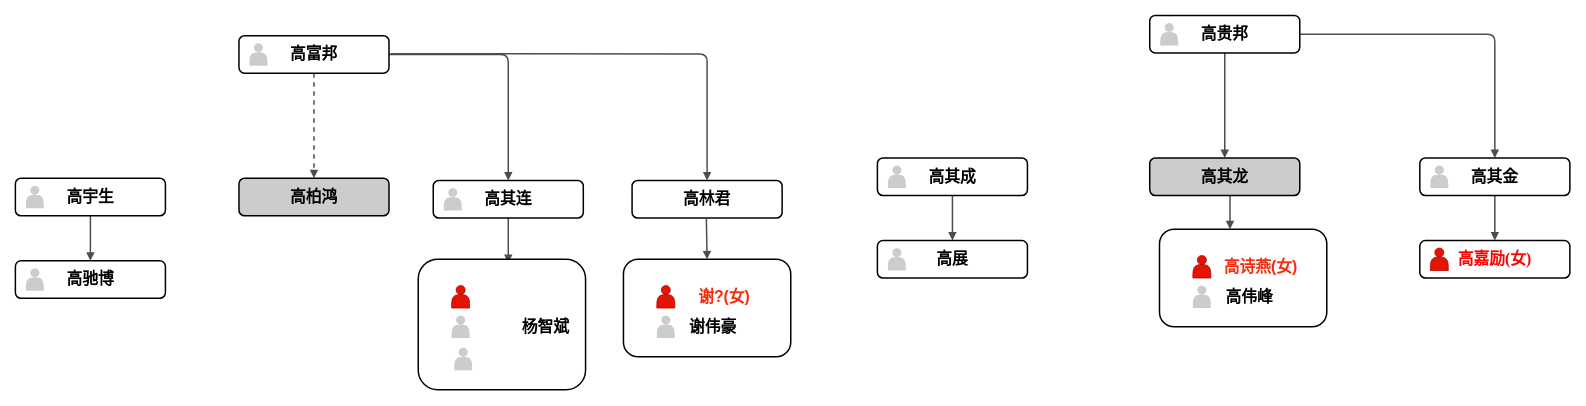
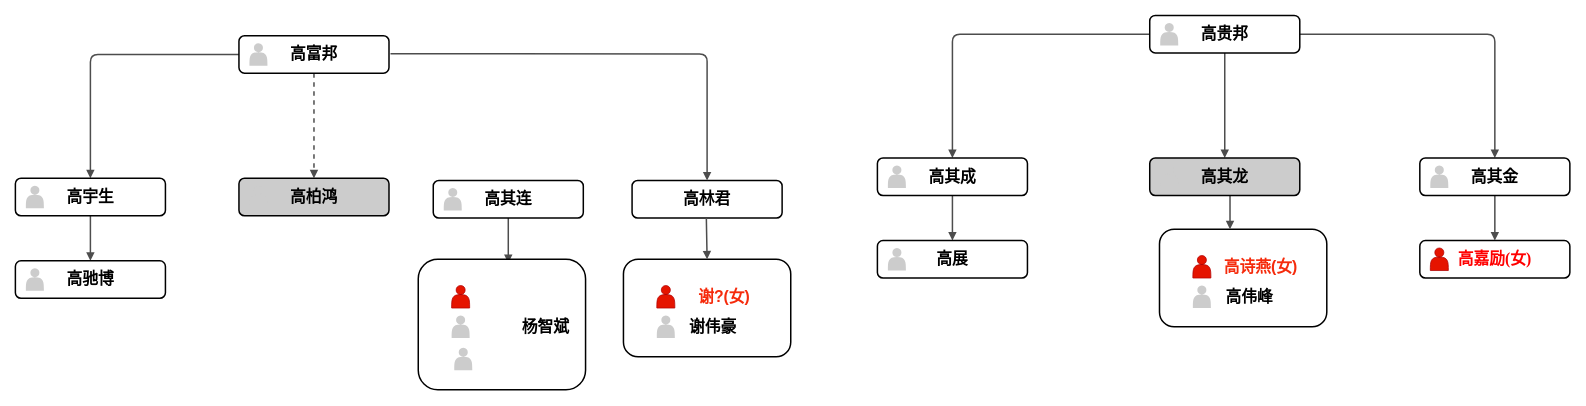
  <mxCell id="0" />
  <mxCell id="1" parent="0" />
  <mxCell id="2" value="" style="whiteSpace=wrap;html=1;rounded=1;shadow=0;comic=0;strokeWidth=2;fontFamily=Verdana;align=center;fontSize=21;" parent="1" vertex="1"><mxGeometry x="1545" y="305" width="223" height="130" as="geometry" /></mxCell>
  <mxCell id="3" value="" style="edgeStyle=orthogonalEdgeStyle;rounded=1;html=1;labelBackgroundColor=none;endArrow=block;endFill=1;strokeColor=#4D4D4D;strokeWidth=2;fontFamily=Verdana;fontSize=21;fontStyle=1" parent="1" source="13" target="11" edge="1"><mxGeometry relative="1" as="geometry" /></mxCell>
+ <mxCell id="4" value="" style="edgeStyle=orthogonalEdgeStyle;rounded=1;html=1;labelBackgroundColor=none;endArrow=block;endFill=1;strokeColor=#4D4D4D;strokeWidth=2;fontFamily=Verdana;fontSize=21;fontStyle=1;entryX=0.5;entryY=0;entryDx=0;entryDy=0;" parent="1" source="13" target="9" edge="1"><mxGeometry relative="1" as="geometry"><mxPoint x="1271" y="90" as="targetPoint" /></mxGeometry></mxCell>
  <mxCell id="5" value="" style="edgeStyle=orthogonalEdgeStyle;rounded=1;html=1;labelBackgroundColor=none;endArrow=block;endFill=1;strokeColor=#4D4D4D;strokeWidth=2;fontFamily=Verdana;fontSize=21;fontStyle=1;entryX=0.5;entryY=0;entryDx=0;entryDy=0;" parent="1" source="13" target="15" edge="1"><mxGeometry relative="1" as="geometry"><mxPoint x="1992" y="90" as="targetPoint" /></mxGeometry></mxCell>
  <mxCell id="6" value="" style="edgeStyle=orthogonalEdgeStyle;rounded=1;html=1;labelBackgroundColor=none;endArrow=block;endFill=1;strokeColor=#4D4D4D;strokeWidth=2;fontFamily=Verdana;fontSize=21;" parent="1" source="15" edge="1"><mxGeometry relative="1" as="geometry"><mxPoint x="1992" y="320" as="targetPoint" /></mxGeometry></mxCell>
  <mxCell id="7" value="" style="edgeStyle=elbowEdgeStyle;rounded=1;html=1;labelBackgroundColor=none;endArrow=block;endFill=1;strokeColor=#4D4D4D;strokeWidth=2;fontFamily=Verdana;fontSize=21;" parent="1" source="11" target="2" edge="1"><mxGeometry relative="1" as="geometry" /></mxCell>
  <mxCell id="8" value="" style="edgeStyle=elbowEdgeStyle;rounded=1;html=1;labelBackgroundColor=none;endArrow=block;endFill=1;strokeColor=#4D4D4D;strokeWidth=2;fontFamily=Verdana;fontSize=21;" parent="1" source="9" edge="1"><mxGeometry relative="1" as="geometry"><mxPoint x="1269" y="320" as="targetPoint" /></mxGeometry></mxCell>
  <mxCell id="9" value="高其成" style="whiteSpace=wrap;html=1;rounded=1;shadow=0;comic=0;strokeWidth=2;fontFamily=Verdana;align=center;fontSize=21;fontStyle=1" parent="1" vertex="1"><mxGeometry x="1169" y="210" width="200" height="50" as="geometry" /></mxCell>
  <mxCell id="10" value="" style="shape=actor;whiteSpace=wrap;html=1;rounded=0;shadow=0;comic=0;strokeWidth=1;fillColor=#CCCCCC;fontFamily=Verdana;align=center;strokeColor=none;fontSize=21;fontStyle=1" parent="1" vertex="1"><mxGeometry x="1183" y="220" width="24" height="30" as="geometry" /></mxCell>
  <mxCell id="11" value="高其龙" style="whiteSpace=wrap;html=1;rounded=1;shadow=0;comic=0;strokeWidth=2;fontFamily=Verdana;align=center;fontSize=21;fontStyle=1;fillColor=#cccccc;" parent="1" vertex="1"><mxGeometry x="1532" y="210" width="200" height="50" as="geometry" /></mxCell>
  <mxCell id="12" value="" style="shape=actor;whiteSpace=wrap;html=1;rounded=0;shadow=0;comic=0;strokeWidth=1;fillColor=#CCCCCC;fontFamily=Verdana;align=center;strokeColor=none;fontSize=21;fontStyle=1" parent="1" vertex="1"><mxGeometry x="1546" y="220" width="24" height="30" as="geometry" /></mxCell>
  <mxCell id="13" value="高贵邦" style="whiteSpace=wrap;html=1;rounded=1;shadow=0;comic=0;strokeWidth=2;fontFamily=Verdana;align=center;fontSize=21;fontStyle=1" parent="1" vertex="1"><mxGeometry x="1532" y="20" width="200" height="50" as="geometry" /></mxCell>
  <mxCell id="14" value="" style="shape=actor;whiteSpace=wrap;html=1;rounded=0;shadow=0;comic=0;strokeWidth=1;fillColor=#CCCCCC;fontFamily=Verdana;align=center;strokeColor=none;fontSize=21;fontStyle=1" parent="1" vertex="1"><mxGeometry x="1546" y="30" width="24" height="30" as="geometry" /></mxCell>
  <mxCell id="15" value="高其金&lt;br style=&quot;font-size: 21px;&quot;&gt;" style="whiteSpace=wrap;html=1;rounded=1;shadow=0;comic=0;strokeWidth=2;fontFamily=Verdana;align=center;fontSize=21;fontStyle=1" parent="1" vertex="1"><mxGeometry x="1892" y="210" width="200" height="50" as="geometry" /></mxCell>
  <mxCell id="16" value="" style="shape=actor;whiteSpace=wrap;html=1;rounded=0;shadow=0;comic=0;strokeWidth=1;fillColor=#CCCCCC;fontFamily=Verdana;align=center;strokeColor=none;fontSize=21;fontStyle=1" parent="1" vertex="1"><mxGeometry x="1906" y="220" width="24" height="30" as="geometry" /></mxCell>
  <mxCell id="17" value="高展" style="whiteSpace=wrap;html=1;rounded=1;shadow=0;comic=0;strokeWidth=2;fontFamily=Verdana;align=center;fontSize=21;fontStyle=1" parent="1" vertex="1"><mxGeometry x="1169" y="320" width="200" height="50" as="geometry" /></mxCell>
  <mxCell id="18" value="" style="shape=actor;whiteSpace=wrap;html=1;rounded=0;shadow=0;comic=0;strokeWidth=1;fillColor=#CCCCCC;fontFamily=Verdana;align=center;strokeColor=none;fontSize=21;fontStyle=1" parent="1" vertex="1"><mxGeometry x="1183" y="330" width="24" height="30" as="geometry" /></mxCell>
  <mxCell id="19" value="&lt;font color=&quot;#ff0000&quot;&gt;高嘉励(女)&lt;/font&gt;" style="whiteSpace=wrap;html=1;rounded=1;shadow=0;comic=0;strokeWidth=2;fontFamily=Verdana;align=center;fontSize=21;fontStyle=1" parent="1" vertex="1"><mxGeometry x="1892" y="320" width="200" height="50" as="geometry" /></mxCell>
  <mxCell id="20" value="" style="shape=actor;whiteSpace=wrap;html=1;rounded=0;shadow=0;comic=0;strokeWidth=1;fillColor=#e51400;fontFamily=Verdana;align=center;strokeColor=#B20000;fontSize=21;fontStyle=1;fontColor=#ffffff;" parent="1" vertex="1"><mxGeometry x="1906" y="330" width="24" height="30" as="geometry" /></mxCell>
  <mxCell id="21" value="" style="shape=actor;whiteSpace=wrap;html=1;rounded=0;shadow=0;comic=0;strokeWidth=1;fillColor=#e51400;fontFamily=Verdana;align=center;strokeColor=#B20000;fontSize=21;fontStyle=1;fontColor=#ffffff;" parent="1" vertex="1"><mxGeometry x="1589.5" y="340" width="24" height="30" as="geometry" /></mxCell>
  <mxCell id="22" value="高诗燕(女)" style="text;html=1;strokeColor=none;fillColor=none;align=center;verticalAlign=middle;whiteSpace=wrap;rounded=0;fontSize=21;fontStyle=1;fontColor=#F52B0C;" parent="1" vertex="1"><mxGeometry x="1623.5" y="340" width="111.5" height="30" as="geometry" /></mxCell>
  <mxCell id="23" value="" style="shape=actor;whiteSpace=wrap;html=1;rounded=0;shadow=0;comic=0;strokeWidth=1;fillColor=#CCCCCC;fontFamily=Verdana;align=center;strokeColor=none;fontSize=21;fontStyle=1" parent="1" vertex="1"><mxGeometry x="1589.5" y="380" width="24" height="30" as="geometry" /></mxCell>
  <mxCell id="24" value="高伟峰" style="text;html=1;strokeColor=none;fillColor=none;align=center;verticalAlign=middle;whiteSpace=wrap;rounded=0;fontSize=21;fontStyle=1" parent="1" vertex="1"><mxGeometry x="1623.5" y="380" width="81.5" height="30" as="geometry" /></mxCell>
  <mxCell id="25" value="" style="edgeStyle=orthogonalEdgeStyle;rounded=1;html=1;labelBackgroundColor=none;endArrow=block;endFill=1;strokeColor=#4D4D4D;strokeWidth=2;fontFamily=Verdana;fontSize=21;fontStyle=1;dashed=1;" edge="1" parent="1" source="34" target="32"><mxGeometry relative="1" as="geometry" /></mxCell>
- <mxCell id="27" value="" style="edgeStyle=orthogonalEdgeStyle;rounded=1;html=1;labelBackgroundColor=none;endArrow=block;endFill=1;strokeColor=#4D4D4D;strokeWidth=2;fontFamily=Verdana;fontSize=21;fontStyle=1;entryX=0.5;entryY=0;entryDx=0;entryDy=0;" edge="1" parent="1" source="34" target="36"><mxGeometry relative="1" as="geometry"><mxPoint x="778" y="117" as="targetPoint" /></mxGeometry></mxCell>
+ <mxCell id="26" value="" style="edgeStyle=orthogonalEdgeStyle;rounded=1;html=1;labelBackgroundColor=none;endArrow=block;endFill=1;strokeColor=#4D4D4D;strokeWidth=2;fontFamily=Verdana;fontSize=21;fontStyle=1;entryX=0.5;entryY=0;entryDx=0;entryDy=0;" edge="1" parent="1" source="34" target="30"><mxGeometry relative="1" as="geometry"><mxPoint x="57" y="117" as="targetPoint" /></mxGeometry></mxCell>
  <mxCell id="28" value="" style="edgeStyle=orthogonalEdgeStyle;rounded=1;html=1;labelBackgroundColor=none;endArrow=block;endFill=1;strokeColor=#4D4D4D;strokeWidth=2;fontFamily=Verdana;fontSize=21;" edge="1" parent="1" source="36"><mxGeometry relative="1" as="geometry"><mxPoint x="677" y="350" as="targetPoint" /></mxGeometry></mxCell>
  <mxCell id="29" value="" style="edgeStyle=elbowEdgeStyle;rounded=1;html=1;labelBackgroundColor=none;endArrow=block;endFill=1;strokeColor=#4D4D4D;strokeWidth=2;fontFamily=Verdana;fontSize=21;" edge="1" parent="1" source="30"><mxGeometry relative="1" as="geometry"><mxPoint x="120" y="347" as="targetPoint" /></mxGeometry></mxCell>
  <mxCell id="30" value="高宇生" style="whiteSpace=wrap;html=1;rounded=1;shadow=0;comic=0;strokeWidth=2;fontFamily=Verdana;align=center;fontSize=21;fontStyle=1" vertex="1" parent="1"><mxGeometry x="20" y="237" width="200" height="50" as="geometry" /></mxCell>
  <mxCell id="31" value="" style="shape=actor;whiteSpace=wrap;html=1;rounded=0;shadow=0;comic=0;strokeWidth=1;fillColor=#CCCCCC;fontFamily=Verdana;align=center;strokeColor=none;fontSize=21;fontStyle=1" vertex="1" parent="1"><mxGeometry x="34" y="247" width="24" height="30" as="geometry" /></mxCell>
  <mxCell id="32" value="高柏鸿" style="whiteSpace=wrap;html=1;rounded=1;shadow=0;comic=0;strokeWidth=2;fontFamily=Verdana;align=center;fontSize=21;fontStyle=1;fillColor=#cccccc;" vertex="1" parent="1"><mxGeometry x="318" y="237" width="200" height="50" as="geometry" /></mxCell>
  <mxCell id="33" value="" style="shape=actor;whiteSpace=wrap;html=1;rounded=0;shadow=0;comic=0;strokeWidth=1;fillColor=#CCCCCC;fontFamily=Verdana;align=center;strokeColor=none;fontSize=21;fontStyle=1" vertex="1" parent="1"><mxGeometry x="332" y="247" width="24" height="30" as="geometry" /></mxCell>
  <mxCell id="34" value="高富邦" style="whiteSpace=wrap;html=1;rounded=1;shadow=0;comic=0;strokeWidth=2;fontFamily=Verdana;align=center;fontSize=21;fontStyle=1" vertex="1" parent="1"><mxGeometry x="318" y="47" width="200" height="50" as="geometry" /></mxCell>
  <mxCell id="35" value="" style="shape=actor;whiteSpace=wrap;html=1;rounded=0;shadow=0;comic=0;strokeWidth=1;fillColor=#CCCCCC;fontFamily=Verdana;align=center;strokeColor=none;fontSize=21;fontStyle=1" vertex="1" parent="1"><mxGeometry x="332" y="57" width="24" height="30" as="geometry" /></mxCell>
  <mxCell id="36" value="高其连" style="whiteSpace=wrap;html=1;rounded=1;shadow=0;comic=0;strokeWidth=2;fontFamily=Verdana;align=center;fontSize=21;fontStyle=1" vertex="1" parent="1"><mxGeometry x="577" y="240" width="200" height="50" as="geometry" /></mxCell>
  <mxCell id="37" value="" style="shape=actor;whiteSpace=wrap;html=1;rounded=0;shadow=0;comic=0;strokeWidth=1;fillColor=#CCCCCC;fontFamily=Verdana;align=center;strokeColor=none;fontSize=21;fontStyle=1" vertex="1" parent="1"><mxGeometry x="591" y="250" width="24" height="30" as="geometry" /></mxCell>
  <mxCell id="38" value="高驰博" style="whiteSpace=wrap;html=1;rounded=1;shadow=0;comic=0;strokeWidth=2;fontFamily=Verdana;align=center;fontSize=21;fontStyle=1" vertex="1" parent="1"><mxGeometry x="20" y="347" width="200" height="50" as="geometry" /></mxCell>
  <mxCell id="39" value="" style="shape=actor;whiteSpace=wrap;html=1;rounded=0;shadow=0;comic=0;strokeWidth=1;fillColor=#CCCCCC;fontFamily=Verdana;align=center;strokeColor=none;fontSize=21;fontStyle=1" vertex="1" parent="1"><mxGeometry x="34" y="357" width="24" height="30" as="geometry" /></mxCell>
  <mxCell id="40" value="高林君" style="whiteSpace=wrap;html=1;rounded=1;shadow=0;comic=0;strokeWidth=2;fontFamily=Verdana;align=center;fontSize=21;fontStyle=1" vertex="1" parent="1"><mxGeometry x="842" y="240" width="200" height="50" as="geometry" /></mxCell>
  <mxCell id="41" value="" style="whiteSpace=wrap;html=1;rounded=1;shadow=0;comic=0;strokeWidth=2;fontFamily=Verdana;align=center;fontSize=21;" vertex="1" parent="1"><mxGeometry x="557" y="345" width="223" height="174" as="geometry" /></mxCell>
  <mxCell id="42" value="" style="shape=actor;whiteSpace=wrap;html=1;rounded=0;shadow=0;comic=0;strokeWidth=1;fillColor=#e51400;fontFamily=Verdana;align=center;strokeColor=#B20000;fontSize=21;fontStyle=1;fontColor=#ffffff;" vertex="1" parent="1"><mxGeometry x="601.5" y="380" width="24" height="30" as="geometry" /></mxCell>
  <mxCell id="43" value="" style="shape=actor;whiteSpace=wrap;html=1;rounded=0;shadow=0;comic=0;strokeWidth=1;fillColor=#CCCCCC;fontFamily=Verdana;align=center;strokeColor=none;fontSize=21;fontStyle=1" vertex="1" parent="1"><mxGeometry x="601.5" y="420" width="24" height="30" as="geometry" /></mxCell>
  <mxCell id="44" value="杨智斌" style="text;html=1;strokeColor=none;fillColor=none;align=center;verticalAlign=middle;whiteSpace=wrap;rounded=0;fontSize=21;fontStyle=1" vertex="1" parent="1"><mxGeometry x="685.5" y="420" width="81.5" height="30" as="geometry" /></mxCell>
  <mxCell id="45" value="" style="whiteSpace=wrap;html=1;rounded=1;shadow=0;comic=0;strokeWidth=2;fontFamily=Verdana;align=center;fontSize=21;" vertex="1" parent="1"><mxGeometry x="830.5" y="345" width="223" height="130" as="geometry" /></mxCell>
  <mxCell id="46" value="" style="shape=actor;whiteSpace=wrap;html=1;rounded=0;shadow=0;comic=0;strokeWidth=1;fillColor=#e51400;fontFamily=Verdana;align=center;strokeColor=#B20000;fontSize=21;fontStyle=1;fontColor=#ffffff;" vertex="1" parent="1"><mxGeometry x="875" y="380" width="24" height="30" as="geometry" /></mxCell>
  <mxCell id="47" value="谢?(女)" style="text;html=1;strokeColor=none;fillColor=none;align=center;verticalAlign=middle;whiteSpace=wrap;rounded=0;fontSize=21;fontStyle=1;fontColor=#F52B0C;" vertex="1" parent="1"><mxGeometry x="909" y="380" width="111.5" height="30" as="geometry" /></mxCell>
  <mxCell id="48" value="" style="shape=actor;whiteSpace=wrap;html=1;rounded=0;shadow=0;comic=0;strokeWidth=1;fillColor=#CCCCCC;fontFamily=Verdana;align=center;strokeColor=none;fontSize=21;fontStyle=1" vertex="1" parent="1"><mxGeometry x="875" y="420" width="24" height="30" as="geometry" /></mxCell>
  <mxCell id="49" value="谢伟豪" style="text;html=1;strokeColor=none;fillColor=none;align=center;verticalAlign=middle;whiteSpace=wrap;rounded=0;fontSize=21;fontStyle=1" vertex="1" parent="1"><mxGeometry x="909" y="420" width="81.5" height="30" as="geometry" /></mxCell>
  <mxCell id="50" value="" style="edgeStyle=orthogonalEdgeStyle;rounded=1;html=1;labelBackgroundColor=none;endArrow=block;endFill=1;strokeColor=#4D4D4D;strokeWidth=2;fontFamily=Verdana;fontSize=21;fontStyle=1;entryX=0.5;entryY=0;entryDx=0;entryDy=0;" edge="1" parent="1" target="40"><mxGeometry relative="1" as="geometry"><mxPoint x="687" y="250" as="targetPoint" /><mxPoint x="520" y="71" as="sourcePoint" /></mxGeometry></mxCell>
  <mxCell id="51" value="" style="edgeStyle=orthogonalEdgeStyle;rounded=1;html=1;labelBackgroundColor=none;endArrow=block;endFill=1;strokeColor=#4D4D4D;strokeWidth=2;fontFamily=Verdana;fontSize=21;" edge="1" parent="1" target="45"><mxGeometry relative="1" as="geometry"><mxPoint x="941" y="350" as="targetPoint" /><mxPoint x="941" y="290" as="sourcePoint" /></mxGeometry></mxCell>
  <mxCell id="52" value="" style="shape=actor;whiteSpace=wrap;html=1;rounded=0;shadow=0;comic=0;strokeWidth=1;fillColor=#CCCCCC;fontFamily=Verdana;align=center;strokeColor=none;fontSize=21;fontStyle=1" vertex="1" parent="1"><mxGeometry x="605" y="463" width="24" height="30" as="geometry" /></mxCell>
